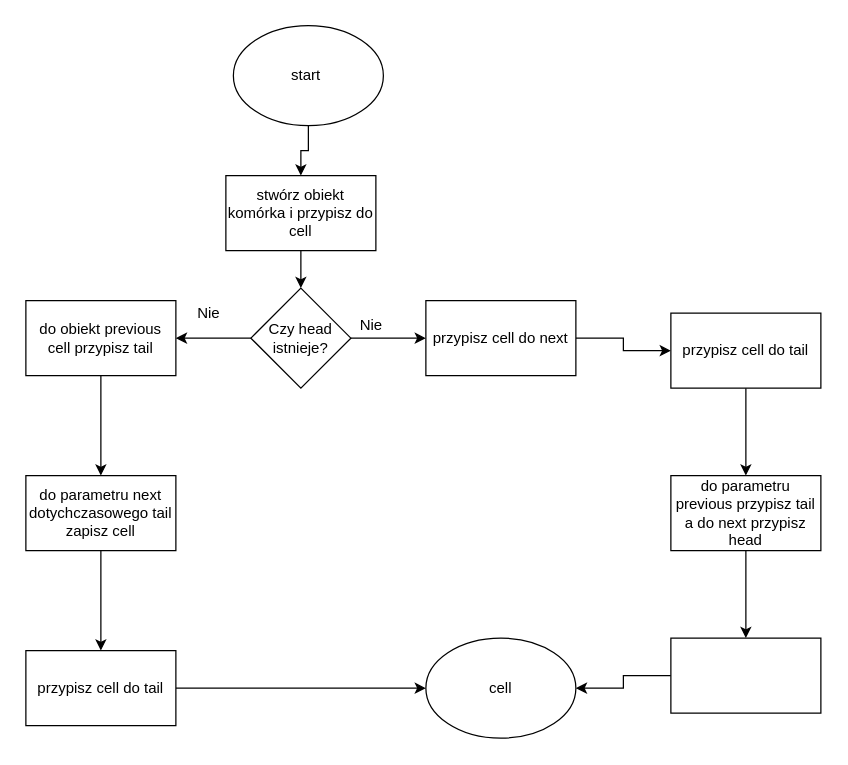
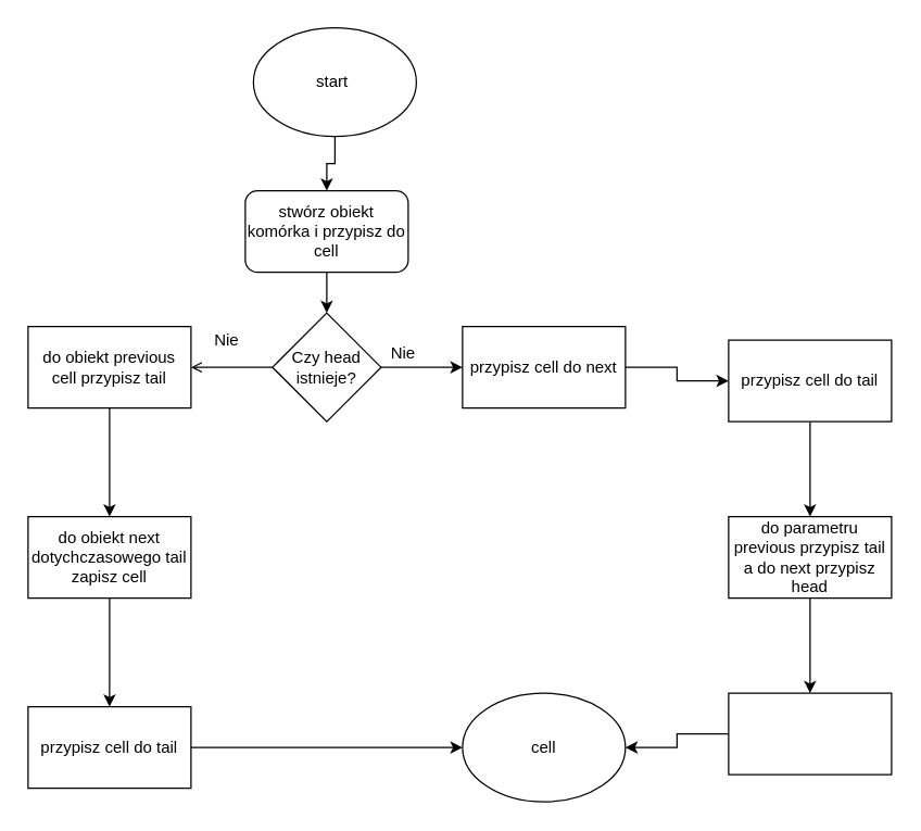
  <mxCell id="0" />
  <mxCell id="1" parent="0" />
  <mxCell id="2" value="" style="edgeStyle=orthogonalEdgeStyle;rounded=0;orthogonalLoop=1;jettySize=auto;html=1;" parent="1" source="3" target="5" edge="1"><mxGeometry relative="1" as="geometry" /></mxCell>
  <mxCell id="3" value="start&amp;nbsp;" style="ellipse;whiteSpace=wrap;html=1;" parent="1" vertex="1"><mxGeometry x="186" y="20" width="120" height="80" as="geometry" /></mxCell>
  <mxCell id="4" value="" style="edgeStyle=orthogonalEdgeStyle;rounded=0;orthogonalLoop=1;jettySize=auto;html=1;" parent="1" source="5" target="8" edge="1"><mxGeometry relative="1" as="geometry" /></mxCell>
- <mxCell id="5" value="stwórz obiekt komórka i przypisz do cell" style="rounded=0;whiteSpace=wrap;html=1;" parent="1" vertex="1"><mxGeometry x="180" y="140" width="120" height="60" as="geometry" /></mxCell>
+ <mxCell id="5" value="stwórz obiekt komórka i przypisz do cell" style="whiteSpace=wrap;html=1;rounded=1;" parent="1" vertex="1"><mxGeometry x="180" y="140" width="120" height="60" as="geometry" /></mxCell>
  <mxCell id="6" value="" style="edgeStyle=orthogonalEdgeStyle;rounded=0;orthogonalLoop=1;jettySize=auto;html=1;" parent="1" source="8" target="10" edge="1"><mxGeometry relative="1" as="geometry" /></mxCell>
- <mxCell id="7" value="" style="edgeStyle=orthogonalEdgeStyle;rounded=0;orthogonalLoop=1;jettySize=auto;html=1;" parent="1" source="8" target="16" edge="1"><mxGeometry relative="1" as="geometry" /></mxCell>
+ <mxCell id="7" value="" style="edgeStyle=orthogonalEdgeStyle;rounded=0;orthogonalLoop=1;jettySize=auto;html=1;endArrow=open;" parent="1" source="8" target="16" edge="1"><mxGeometry relative="1" as="geometry" /></mxCell>
  <mxCell id="8" value="Czy head istnieje?" style="rhombus;whiteSpace=wrap;html=1;" parent="1" vertex="1"><mxGeometry x="200" y="230" width="80" height="80" as="geometry" /></mxCell>
  <mxCell id="9" value="" style="edgeStyle=orthogonalEdgeStyle;rounded=0;orthogonalLoop=1;jettySize=auto;html=1;" parent="1" source="10" target="13" edge="1"><mxGeometry relative="1" as="geometry" /></mxCell>
  <mxCell id="10" value="przypisz cell do next" style="whiteSpace=wrap;html=1;" parent="1" vertex="1"><mxGeometry x="340" y="240" width="120" height="60" as="geometry" /></mxCell>
  <mxCell id="11" value="Nie" style="text;html=1;align=center;verticalAlign=middle;resizable=0;points=[];autosize=1;" parent="1" vertex="1"><mxGeometry x="281" y="250" width="30" height="20" as="geometry" /></mxCell>
  <mxCell id="12" value="" style="edgeStyle=orthogonalEdgeStyle;rounded=0;orthogonalLoop=1;jettySize=auto;html=1;" parent="1" source="13" target="23" edge="1"><mxGeometry relative="1" as="geometry" /></mxCell>
  <mxCell id="13" value="&lt;span&gt;przypisz cell do tail&lt;/span&gt;" style="whiteSpace=wrap;html=1;" parent="1" vertex="1"><mxGeometry x="536" y="250" width="120" height="60" as="geometry" /></mxCell>
  <mxCell id="14" value="cell" style="ellipse;whiteSpace=wrap;html=1;" parent="1" vertex="1"><mxGeometry x="340" y="510" width="120" height="80" as="geometry" /></mxCell>
  <mxCell id="15" value="" style="edgeStyle=orthogonalEdgeStyle;rounded=0;orthogonalLoop=1;jettySize=auto;html=1;" parent="1" source="16" target="19" edge="1"><mxGeometry relative="1" as="geometry" /></mxCell>
  <mxCell id="16" value="do obiekt previous cell przypisz tail" style="whiteSpace=wrap;html=1;" parent="1" vertex="1"><mxGeometry x="20" y="240" width="120" height="60" as="geometry" /></mxCell>
  <mxCell id="17" value="Nie" style="text;html=1;align=center;verticalAlign=middle;resizable=0;points=[];autosize=1;" parent="1" vertex="1"><mxGeometry x="151" y="240" width="30" height="20" as="geometry" /></mxCell>
  <mxCell id="18" value="" style="edgeStyle=orthogonalEdgeStyle;rounded=0;orthogonalLoop=1;jettySize=auto;html=1;" parent="1" source="19" target="21" edge="1"><mxGeometry relative="1" as="geometry" /></mxCell>
- <mxCell id="19" value="do parametru next dotychczasowego tail zapisz cell" style="whiteSpace=wrap;html=1;" parent="1" vertex="1"><mxGeometry x="20" y="380" width="120" height="60" as="geometry" /></mxCell>
+ <mxCell id="19" value="do obiekt next dotychczasowego tail zapisz cell" style="whiteSpace=wrap;html=1;" parent="1" vertex="1"><mxGeometry x="20" y="380" width="120" height="60" as="geometry" /></mxCell>
  <mxCell id="20" style="edgeStyle=orthogonalEdgeStyle;rounded=0;orthogonalLoop=1;jettySize=auto;html=1;entryX=0;entryY=0.5;entryDx=0;entryDy=0;" parent="1" source="21" target="14" edge="1"><mxGeometry relative="1" as="geometry" /></mxCell>
  <mxCell id="21" value="przypisz cell do tail" style="whiteSpace=wrap;html=1;" parent="1" vertex="1"><mxGeometry x="20" y="520" width="120" height="60" as="geometry" /></mxCell>
  <mxCell id="22" value="" style="edgeStyle=orthogonalEdgeStyle;rounded=0;orthogonalLoop=1;jettySize=auto;html=1;" edge="1" parent="1" source="23" target="25"><mxGeometry relative="1" as="geometry" /></mxCell>
  <mxCell id="23" value="do parametru previous przypisz tail a do next przypisz head" style="whiteSpace=wrap;html=1;" parent="1" vertex="1"><mxGeometry x="536" y="380" width="120" height="60" as="geometry" /></mxCell>
  <mxCell id="24" value="" style="edgeStyle=orthogonalEdgeStyle;rounded=0;orthogonalLoop=1;jettySize=auto;html=1;" edge="1" parent="1" source="25" target="14"><mxGeometry relative="1" as="geometry" /></mxCell>
  <mxCell id="25" value="" style="rounded=0;whiteSpace=wrap;html=1;" vertex="1" parent="1"><mxGeometry x="536" y="510" width="120" height="60" as="geometry" /></mxCell>
